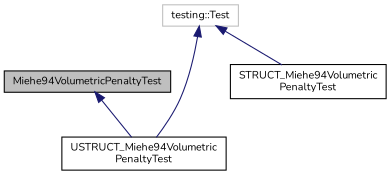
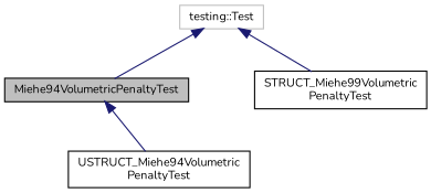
  digraph {
    fontname=Nunito
    node [color=black fillcolor=white fontname=Nunito fontsize=10 shape=record style=filled]
    edge [color=midnightblue dir=back fontname=Nunito fontsize=10 labelfontname=Helvetica labelfontsize=10 style=solid]
    n1 [fillcolor=grey75 fontcolor=black height=0.2 label=Miehe94VolumetricPenaltyTest width=0.4]
    n2 [height=0.2 label="USTRUCT_Miehe94Volumetric\lPenaltyTest" width=0.4]
-   n3 [height=0.2 label="STRUCT_Miehe94Volumetric\lPenaltyTest" width=0.4]
+   n3 [height=0.2 label="STRUCT_Miehe99Volumetric\lPenaltyTest" width=0.4]
    n4 [color=grey75 height=0.2 label="testing::Test" width=0.4]
    n1 -> n2
-   n4 -> n2
+   n4 -> n1
    n4 -> n3
  }
